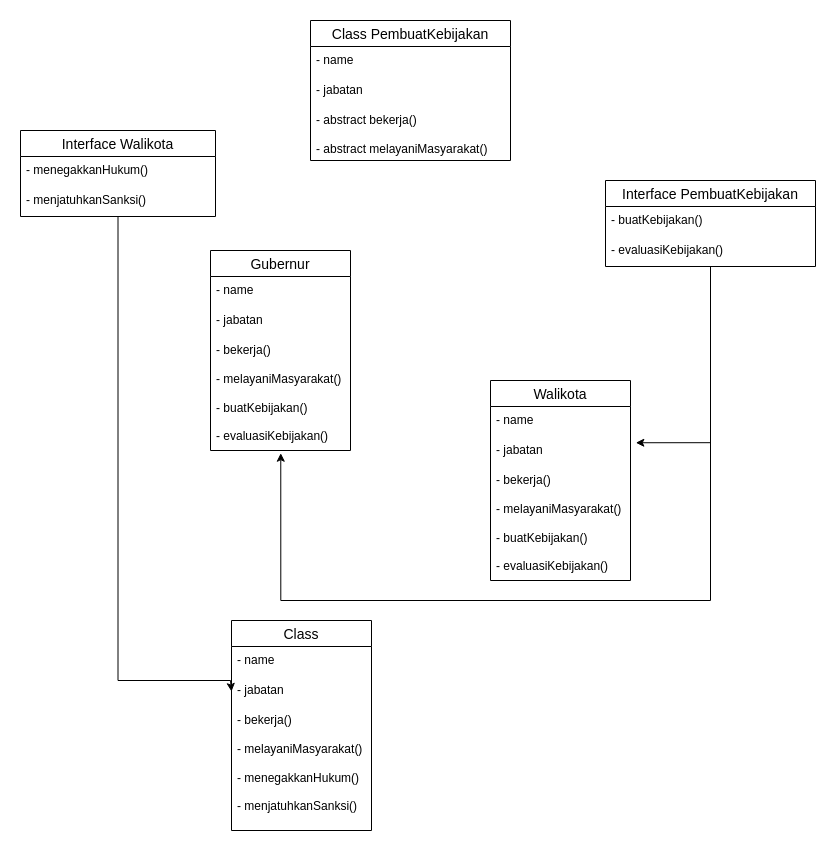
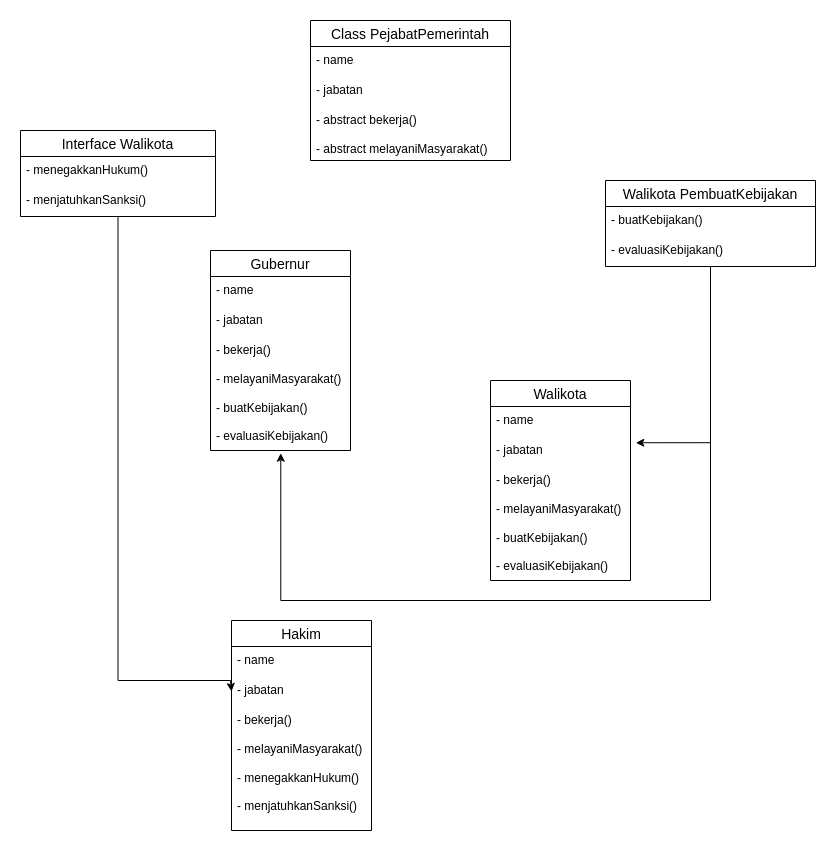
  <mxCell id="0" />
  <mxCell id="1" parent="0" />
- <mxCell id="2" value="Class PembuatKebijakan" style="swimlane;fontStyle=0;childLayout=stackLayout;horizontal=1;startSize=26;horizontalStack=0;resizeParent=1;resizeParentMax=0;resizeLast=0;collapsible=1;marginBottom=0;align=center;fontSize=14;" vertex="1" parent="1"><mxGeometry x="310" y="20" width="200" height="140" as="geometry" /></mxCell>
+ <mxCell id="2" value="Class PejabatPemerintah" style="swimlane;fontStyle=0;childLayout=stackLayout;horizontal=1;startSize=26;horizontalStack=0;resizeParent=1;resizeParentMax=0;resizeLast=0;collapsible=1;marginBottom=0;align=center;fontSize=14;" vertex="1" parent="1"><mxGeometry x="310" y="20" width="200" height="140" as="geometry" /></mxCell>
  <mxCell id="3" value="- name" style="text;strokeColor=none;fillColor=none;spacingLeft=4;spacingRight=4;overflow=hidden;rotatable=0;points=[[0,0.5],[1,0.5]];portConstraint=eastwest;fontSize=12;whiteSpace=wrap;html=1;" vertex="1" parent="2"><mxGeometry y="26" width="200" height="30" as="geometry" /></mxCell>
  <mxCell id="4" value="- jabatan" style="text;strokeColor=none;fillColor=none;spacingLeft=4;spacingRight=4;overflow=hidden;rotatable=0;points=[[0,0.5],[1,0.5]];portConstraint=eastwest;fontSize=12;whiteSpace=wrap;html=1;" vertex="1" parent="2"><mxGeometry y="56" width="200" height="30" as="geometry" /></mxCell>
  <mxCell id="5" value="- abstract bekerja()&lt;div&gt;&lt;br&gt;&lt;/div&gt;&lt;div&gt;- abstract melayaniMasyarakat()&lt;/div&gt;" style="text;strokeColor=none;fillColor=none;spacingLeft=4;spacingRight=4;overflow=hidden;rotatable=0;points=[[0,0.5],[1,0.5]];portConstraint=eastwest;fontSize=12;whiteSpace=wrap;html=1;" vertex="1" parent="2"><mxGeometry y="86" width="200" height="54" as="geometry" /></mxCell>
  <mxCell id="6" value="Gubernur" style="swimlane;fontStyle=0;childLayout=stackLayout;horizontal=1;startSize=26;horizontalStack=0;resizeParent=1;resizeParentMax=0;resizeLast=0;collapsible=1;marginBottom=0;align=center;fontSize=14;" vertex="1" parent="1"><mxGeometry x="210" y="250" width="140" height="200" as="geometry" /></mxCell>
  <mxCell id="7" value="- name" style="text;strokeColor=none;fillColor=none;spacingLeft=4;spacingRight=4;overflow=hidden;rotatable=0;points=[[0,0.5],[1,0.5]];portConstraint=eastwest;fontSize=12;whiteSpace=wrap;html=1;" vertex="1" parent="6"><mxGeometry y="26" width="140" height="30" as="geometry" /></mxCell>
  <mxCell id="8" value="- jabatan" style="text;strokeColor=none;fillColor=none;spacingLeft=4;spacingRight=4;overflow=hidden;rotatable=0;points=[[0,0.5],[1,0.5]];portConstraint=eastwest;fontSize=12;whiteSpace=wrap;html=1;" vertex="1" parent="6"><mxGeometry y="56" width="140" height="30" as="geometry" /></mxCell>
  <mxCell id="9" value="- bekerja()&lt;div&gt;&lt;br&gt;&lt;/div&gt;&lt;div&gt;- melayaniMasyarakat()&lt;br&gt;&lt;div&gt;&lt;br&gt;&lt;/div&gt;&lt;div&gt;- buatKebijakan()&lt;/div&gt;&lt;div&gt;&lt;br&gt;&lt;/div&gt;&lt;div&gt;- evaluasiKebijakan()&lt;/div&gt;&lt;/div&gt;" style="text;strokeColor=none;fillColor=none;spacingLeft=4;spacingRight=4;overflow=hidden;rotatable=0;points=[[0,0.5],[1,0.5]];portConstraint=eastwest;fontSize=12;whiteSpace=wrap;html=1;" vertex="1" parent="6"><mxGeometry y="86" width="140" height="114" as="geometry" /></mxCell>
  <mxCell id="10" value="Walikota" style="swimlane;fontStyle=0;childLayout=stackLayout;horizontal=1;startSize=26;horizontalStack=0;resizeParent=1;resizeParentMax=0;resizeLast=0;collapsible=1;marginBottom=0;align=center;fontSize=14;" vertex="1" parent="1"><mxGeometry x="490" y="380" width="140" height="200" as="geometry" /></mxCell>
  <mxCell id="11" value="- name" style="text;strokeColor=none;fillColor=none;spacingLeft=4;spacingRight=4;overflow=hidden;rotatable=0;points=[[0,0.5],[1,0.5]];portConstraint=eastwest;fontSize=12;whiteSpace=wrap;html=1;" vertex="1" parent="10"><mxGeometry y="26" width="140" height="30" as="geometry" /></mxCell>
  <mxCell id="12" value="- jabatan" style="text;strokeColor=none;fillColor=none;spacingLeft=4;spacingRight=4;overflow=hidden;rotatable=0;points=[[0,0.5],[1,0.5]];portConstraint=eastwest;fontSize=12;whiteSpace=wrap;html=1;" vertex="1" parent="10"><mxGeometry y="56" width="140" height="30" as="geometry" /></mxCell>
  <mxCell id="13" value="- bekerja()&lt;div&gt;&lt;br&gt;&lt;/div&gt;&lt;div&gt;- melayaniMasyarakat()&lt;br&gt;&lt;div&gt;&lt;br&gt;&lt;/div&gt;&lt;div&gt;- buatKebijakan()&lt;/div&gt;&lt;div&gt;&lt;br&gt;&lt;/div&gt;&lt;div&gt;- evaluasiKebijakan()&lt;/div&gt;&lt;/div&gt;" style="text;strokeColor=none;fillColor=none;spacingLeft=4;spacingRight=4;overflow=hidden;rotatable=0;points=[[0,0.5],[1,0.5]];portConstraint=eastwest;fontSize=12;whiteSpace=wrap;html=1;" vertex="1" parent="10"><mxGeometry y="86" width="140" height="114" as="geometry" /></mxCell>
- <mxCell id="14" value="Class" style="swimlane;fontStyle=0;childLayout=stackLayout;horizontal=1;startSize=26;horizontalStack=0;resizeParent=1;resizeParentMax=0;resizeLast=0;collapsible=1;marginBottom=0;align=center;fontSize=14;" vertex="1" parent="1"><mxGeometry x="231" y="620" width="140" height="210" as="geometry" /></mxCell>
+ <mxCell id="14" value="Hakim" style="swimlane;fontStyle=0;childLayout=stackLayout;horizontal=1;startSize=26;horizontalStack=0;resizeParent=1;resizeParentMax=0;resizeLast=0;collapsible=1;marginBottom=0;align=center;fontSize=14;" vertex="1" parent="1"><mxGeometry x="231" y="620" width="140" height="210" as="geometry" /></mxCell>
  <mxCell id="15" value="- name" style="text;strokeColor=none;fillColor=none;spacingLeft=4;spacingRight=4;overflow=hidden;rotatable=0;points=[[0,0.5],[1,0.5]];portConstraint=eastwest;fontSize=12;whiteSpace=wrap;html=1;" vertex="1" parent="14"><mxGeometry y="26" width="140" height="30" as="geometry" /></mxCell>
  <mxCell id="16" value="- jabatan" style="text;strokeColor=none;fillColor=none;spacingLeft=4;spacingRight=4;overflow=hidden;rotatable=0;points=[[0,0.5],[1,0.5]];portConstraint=eastwest;fontSize=12;whiteSpace=wrap;html=1;" vertex="1" parent="14"><mxGeometry y="56" width="140" height="30" as="geometry" /></mxCell>
  <mxCell id="17" value="- bekerja()&lt;div&gt;&lt;br&gt;&lt;/div&gt;&lt;div&gt;- melayaniMasyarakat()&lt;br&gt;&lt;div&gt;&lt;br&gt;&lt;/div&gt;&lt;div&gt;- menegakkanHukum()&lt;/div&gt;&lt;div&gt;&lt;br&gt;&lt;/div&gt;&lt;div&gt;- menjatuhkanSanksi()&lt;/div&gt;&lt;/div&gt;" style="text;strokeColor=none;fillColor=none;spacingLeft=4;spacingRight=4;overflow=hidden;rotatable=0;points=[[0,0.5],[1,0.5]];portConstraint=eastwest;fontSize=12;whiteSpace=wrap;html=1;" vertex="1" parent="14"><mxGeometry y="86" width="140" height="124" as="geometry" /></mxCell>
- <mxCell id="18" value="Interface PembuatKebijakan" style="swimlane;fontStyle=0;childLayout=stackLayout;horizontal=1;startSize=26;horizontalStack=0;resizeParent=1;resizeParentMax=0;resizeLast=0;collapsible=1;marginBottom=0;align=center;fontSize=14;" vertex="1" parent="1"><mxGeometry x="605" y="180" width="210" height="86" as="geometry" /></mxCell>
+ <mxCell id="18" value="Walikota PembuatKebijakan" style="swimlane;fontStyle=0;childLayout=stackLayout;horizontal=1;startSize=26;horizontalStack=0;resizeParent=1;resizeParentMax=0;resizeLast=0;collapsible=1;marginBottom=0;align=center;fontSize=14;" vertex="1" parent="1"><mxGeometry x="605" y="180" width="210" height="86" as="geometry" /></mxCell>
  <mxCell id="19" value="- buatKebijakan()" style="text;strokeColor=none;fillColor=none;spacingLeft=4;spacingRight=4;overflow=hidden;rotatable=0;points=[[0,0.5],[1,0.5]];portConstraint=eastwest;fontSize=12;whiteSpace=wrap;html=1;" vertex="1" parent="18"><mxGeometry y="26" width="210" height="30" as="geometry" /></mxCell>
  <mxCell id="20" value="- evaluasiKebijakan()" style="text;strokeColor=none;fillColor=none;spacingLeft=4;spacingRight=4;overflow=hidden;rotatable=0;points=[[0,0.5],[1,0.5]];portConstraint=eastwest;fontSize=12;whiteSpace=wrap;html=1;" vertex="1" parent="18"><mxGeometry y="56" width="210" height="30" as="geometry" /></mxCell>
  <mxCell id="21" style="edgeStyle=orthogonalEdgeStyle;rounded=0;orthogonalLoop=1;jettySize=auto;html=1;entryX=0;entryY=0.5;entryDx=0;entryDy=0;" edge="1" parent="1" source="22" target="16"><mxGeometry relative="1" as="geometry"><Array as="points"><mxPoint x="118" y="680" /><mxPoint x="230" y="680" /></Array></mxGeometry></mxCell>
  <mxCell id="22" value="Interface Walikota" style="swimlane;fontStyle=0;childLayout=stackLayout;horizontal=1;startSize=26;horizontalStack=0;resizeParent=1;resizeParentMax=0;resizeLast=0;collapsible=1;marginBottom=0;align=center;fontSize=14;" vertex="1" parent="1"><mxGeometry x="20" y="130" width="195" height="86" as="geometry" /></mxCell>
  <mxCell id="23" value="- menegakkanHukum()" style="text;strokeColor=none;fillColor=none;spacingLeft=4;spacingRight=4;overflow=hidden;rotatable=0;points=[[0,0.5],[1,0.5]];portConstraint=eastwest;fontSize=12;whiteSpace=wrap;html=1;" vertex="1" parent="22"><mxGeometry y="26" width="195" height="30" as="geometry" /></mxCell>
  <mxCell id="24" value="- menjatuhkanSanksi()" style="text;strokeColor=none;fillColor=none;spacingLeft=4;spacingRight=4;overflow=hidden;rotatable=0;points=[[0,0.5],[1,0.5]];portConstraint=eastwest;fontSize=12;whiteSpace=wrap;html=1;" vertex="1" parent="22"><mxGeometry y="56" width="195" height="30" as="geometry" /></mxCell>
  <mxCell id="25" style="edgeStyle=orthogonalEdgeStyle;rounded=0;orthogonalLoop=1;jettySize=auto;html=1;entryX=1.038;entryY=0.208;entryDx=0;entryDy=0;entryPerimeter=0;" edge="1" parent="1" source="18" target="12"><mxGeometry relative="1" as="geometry" /></mxCell>
  <mxCell id="26" style="edgeStyle=orthogonalEdgeStyle;rounded=0;orthogonalLoop=1;jettySize=auto;html=1;entryX=0.502;entryY=1.024;entryDx=0;entryDy=0;entryPerimeter=0;" edge="1" parent="1" source="18" target="9"><mxGeometry relative="1" as="geometry"><Array as="points"><mxPoint x="710" y="600" /><mxPoint x="280" y="600" /></Array></mxGeometry></mxCell>
